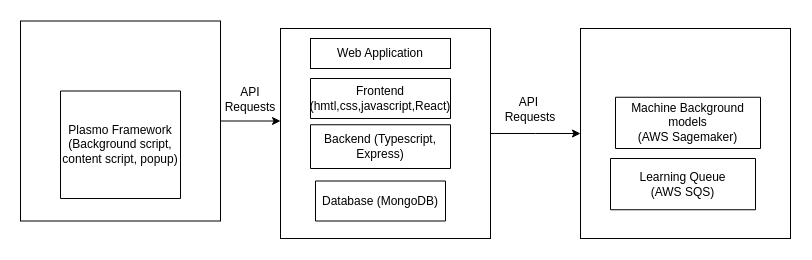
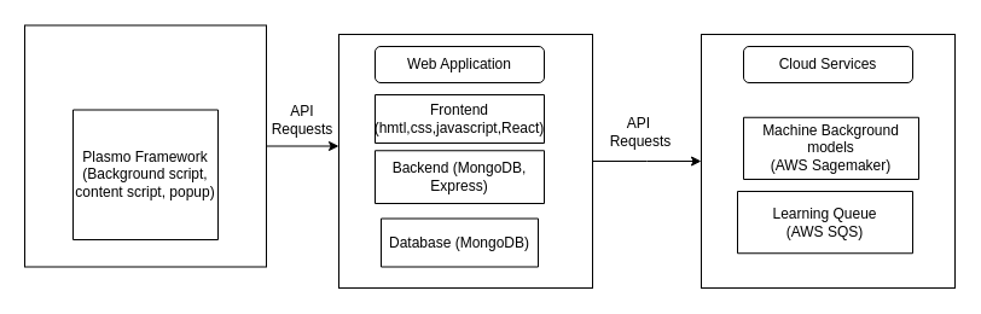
  <mxCell id="0" />
  <mxCell id="1" parent="0" />
  <mxCell id="2" value="" style="edgeStyle=orthogonalEdgeStyle;rounded=0;orthogonalLoop=1;jettySize=auto;html=1;" edge="1" parent="1" source="3" target="5"><mxGeometry relative="1" as="geometry"><mxPoint x="390" y="138" as="targetPoint" /><Array as="points"><mxPoint x="305" y="128" /><mxPoint x="305" y="139" /></Array></mxGeometry></mxCell>
  <mxCell id="3" value="&lt;div style=&quot;text-align: left;&quot;&gt;&lt;br&gt;&lt;/div&gt;" style="whiteSpace=wrap;html=1;aspect=fixed;" vertex="1" parent="1"><mxGeometry x="20" y="20.5" width="200" height="200" as="geometry" /></mxCell>
  <mxCell id="4" value="" style="edgeStyle=orthogonalEdgeStyle;rounded=0;orthogonalLoop=1;jettySize=auto;html=1;exitX=1;exitY=0.5;exitDx=0;exitDy=0;" edge="1" parent="1" source="5"><mxGeometry relative="1" as="geometry"><mxPoint x="520" y="133" as="sourcePoint" /><mxPoint x="580" y="133" as="targetPoint" /></mxGeometry></mxCell>
  <mxCell id="5" value="" style="whiteSpace=wrap;html=1;aspect=fixed;" vertex="1" parent="1"><mxGeometry x="280" y="28" width="210" height="210" as="geometry" /></mxCell>
  <mxCell id="6" value="" style="whiteSpace=wrap;html=1;aspect=fixed;" vertex="1" parent="1"><mxGeometry x="580" y="28" width="210" height="210" as="geometry" /></mxCell>
- <mxCell id="7" value="Web Application" style="whiteSpace=wrap;html=1;rounded=0;" vertex="1" parent="1"><mxGeometry x="310" y="38" width="140" height="30" as="geometry" /></mxCell>
+ <mxCell id="7" value="Web Application" style="rounded=1;whiteSpace=wrap;html=1;" vertex="1" parent="1"><mxGeometry x="310" y="38" width="140" height="30" as="geometry" /></mxCell>
+ <mxCell id="8" value="Cloud Services" style="rounded=1;whiteSpace=wrap;html=1;" vertex="1" parent="1"><mxGeometry x="615" y="38" width="140" height="30" as="geometry" /></mxCell>
  <mxCell id="9" value="Plasmo Framework&lt;br style=&quot;border-color: var(--border-color);&quot;&gt;(Background script, content script, popup)" style="shape=parallelogram;perimeter=parallelogramPerimeter;whiteSpace=wrap;html=1;fixedSize=1;size=-260;" vertex="1" parent="1"><mxGeometry x="60" y="90.5" width="120" height="107.5" as="geometry" /></mxCell>
  <mxCell id="10" value="Frontend&lt;br style=&quot;border-color: var(--border-color);&quot;&gt;(hmtl,css,javascript,React)" style="shape=parallelogram;perimeter=parallelogramPerimeter;whiteSpace=wrap;html=1;fixedSize=1;size=-260;" vertex="1" parent="1"><mxGeometry x="310" y="78" width="140" height="40" as="geometry" /></mxCell>
- <mxCell id="11" value="Backend (Typescript, Express)" style="shape=parallelogram;perimeter=parallelogramPerimeter;whiteSpace=wrap;html=1;fixedSize=1;size=-260;" vertex="1" parent="1"><mxGeometry x="310" y="124.25" width="140" height="43.75" as="geometry" /></mxCell>
+ <mxCell id="11" value="Backend (MongoDB, Express)" style="shape=parallelogram;perimeter=parallelogramPerimeter;whiteSpace=wrap;html=1;fixedSize=1;size=-260;" vertex="1" parent="1"><mxGeometry x="310" y="124.25" width="140" height="43.75" as="geometry" /></mxCell>
  <mxCell id="12" value="Database (MongoDB)" style="shape=parallelogram;perimeter=parallelogramPerimeter;whiteSpace=wrap;html=1;fixedSize=1;size=-260;" vertex="1" parent="1"><mxGeometry x="315" y="180.5" width="130" height="40" as="geometry" /></mxCell>
  <mxCell id="13" value="Machine Background models&lt;br&gt;(AWS Sagemaker)" style="shape=parallelogram;perimeter=parallelogramPerimeter;whiteSpace=wrap;html=1;fixedSize=1;size=-260;" vertex="1" parent="1"><mxGeometry x="615" y="96.75" width="145" height="51.25" as="geometry" /></mxCell>
  <mxCell id="14" value="API&lt;br&gt;Requests" style="text;strokeColor=none;align=center;fillColor=none;html=1;verticalAlign=middle;whiteSpace=wrap;rounded=0;" vertex="1" parent="1"><mxGeometry x="230" y="84.25" width="40" height="30" as="geometry" /></mxCell>
  <mxCell id="15" value="API&amp;nbsp;&lt;br&gt;Requests" style="text;strokeColor=none;align=center;fillColor=none;html=1;verticalAlign=middle;whiteSpace=wrap;rounded=0;" vertex="1" parent="1"><mxGeometry x="500" y="94.25" width="60" height="30" as="geometry" /></mxCell>
  <mxCell id="16" value="Learning Queue&lt;br&gt;(AWS SQS)" style="shape=parallelogram;perimeter=parallelogramPerimeter;whiteSpace=wrap;html=1;fixedSize=1;size=-260;" vertex="1" parent="1"><mxGeometry x="610" y="158" width="145" height="51.25" as="geometry" /></mxCell>
